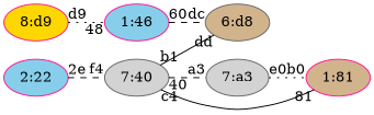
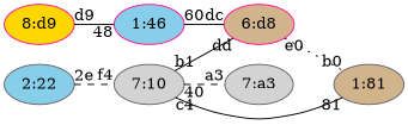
  graph {
    rankdir=LR
    node [color=deeppink fillcolor=skyblue style=filled]
    edge [style=solid]
    "8:d9" [fillcolor=gold]
    n2 [label="1:46"]
-   "6:d8" [color=gray40 fillcolor=tan]
-   "2:22"
-   "7:40" [color=gray40 fillcolor=lightgrey]
+   "6:d8" [fillcolor=tan]
+   "2:22" [color=gray40]
+   "7:40" [color=gray40 fillcolor=lightgrey label="7:10"]
    "7:a3" [color=gray40 fillcolor=lightgrey]
-   "1:81" [fillcolor=tan]
-   "8:d9" -- n2 [headlabel=48 style=dotted taillabel=d9]
-   n2 -- "6:d8" [headlabel=dc style=dashed taillabel=60]
+   "1:81" [color=gray40 fillcolor=tan]
+   "8:d9" -- n2 [headlabel=48 taillabel=d9]
+   n2 -- "6:d8" [headlabel=dc taillabel=60]
    "2:22" -- "7:40" [headlabel=f4 style=dashed taillabel="2e"]
    "7:40" -- "6:d8" [headlabel=dd taillabel=b1]
    "7:40" -- "7:a3" [headlabel=a3 style=dashed taillabel=40]
    "7:40" -- "1:81" [headlabel=81 taillabel=c4]
-   "7:a3" -- "1:81" [headlabel=b0 style=dotted taillabel=e0]
+   "6:d8" -- "1:81" [headlabel=b0 style=dotted taillabel=e0]
  }
